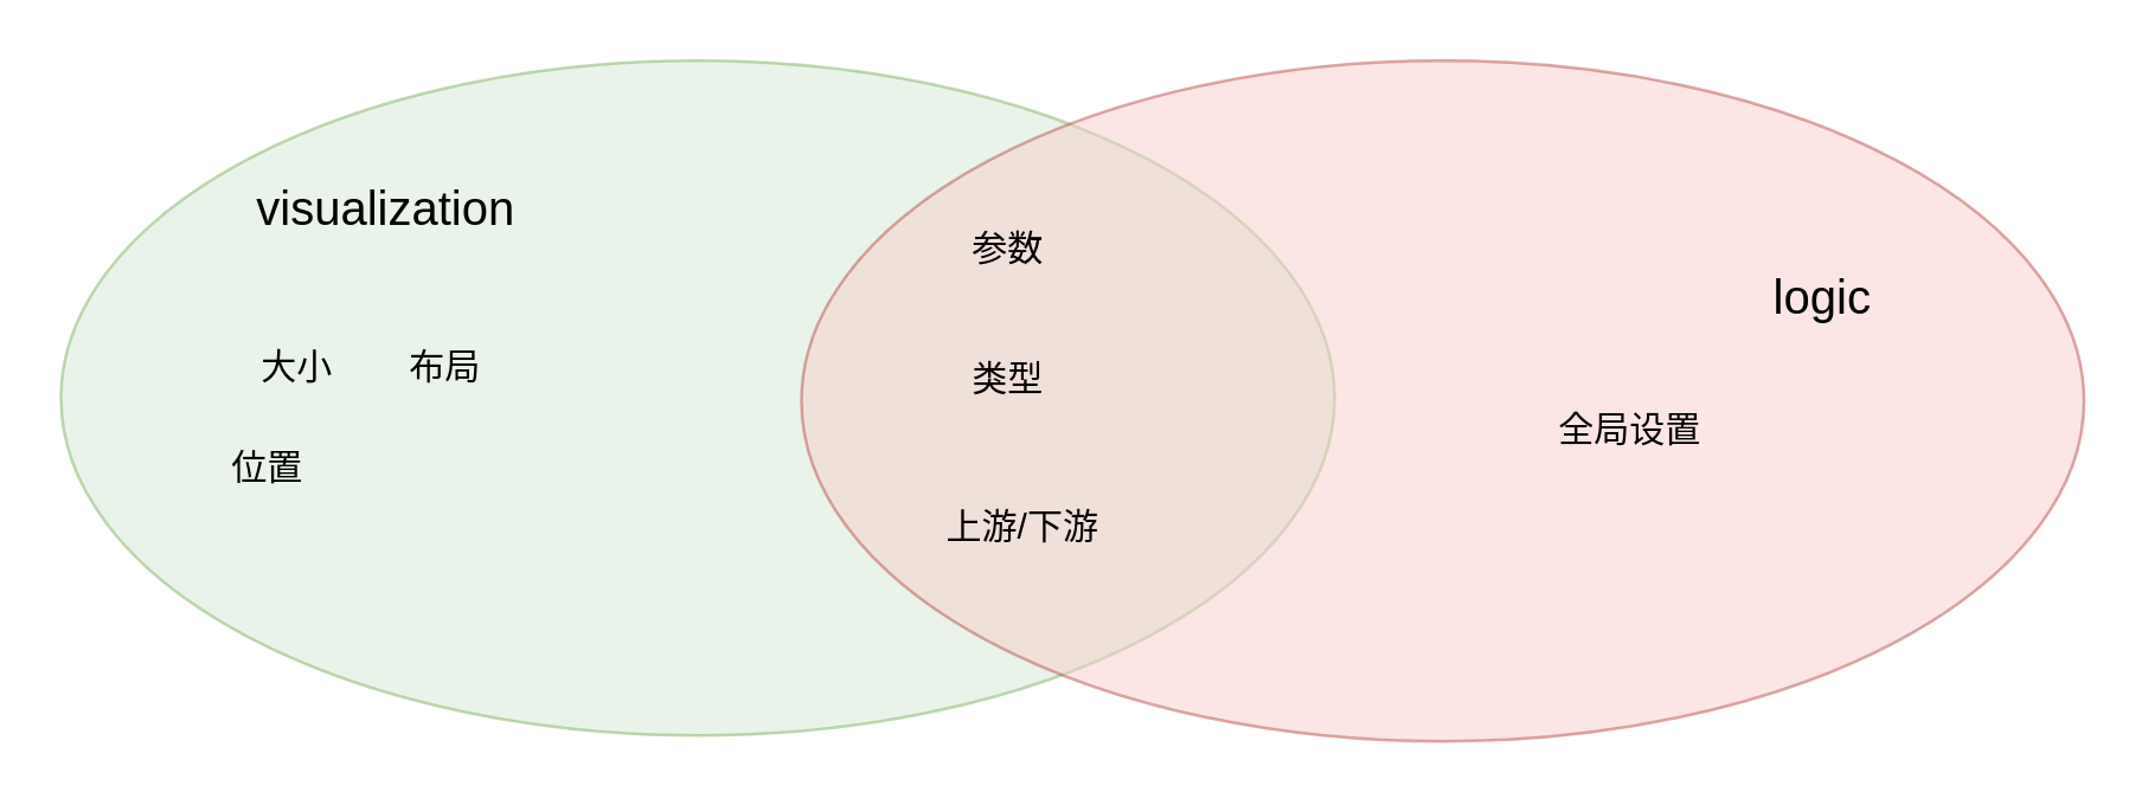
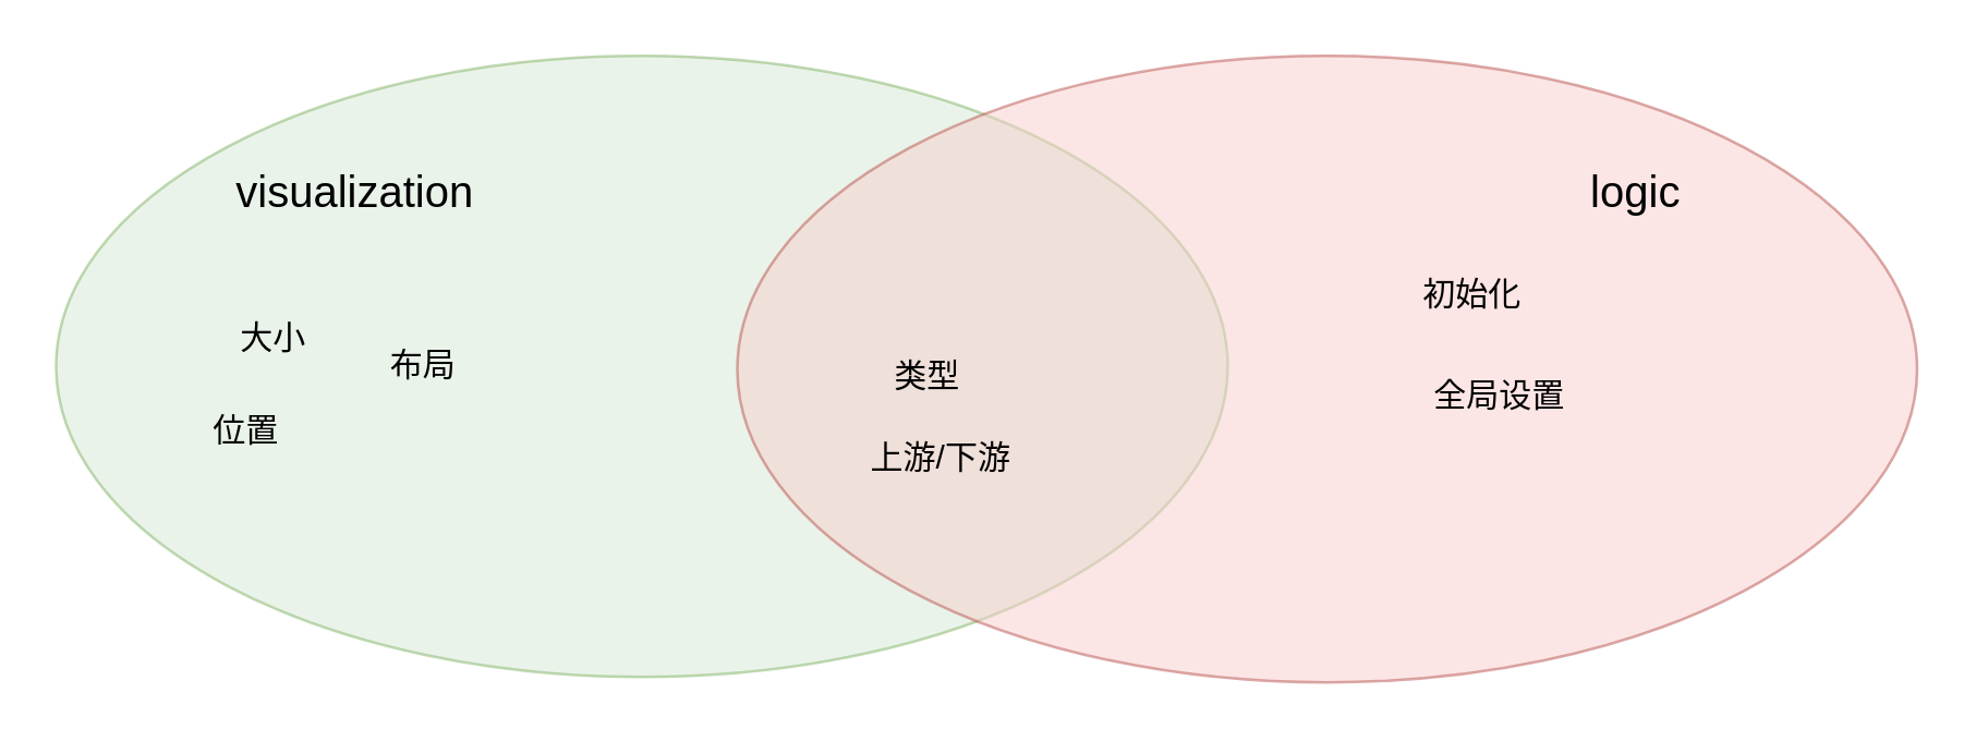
  <mxCell id="0" />
  <mxCell id="1" parent="0" />
  <mxCell id="2" value="" style="ellipse;whiteSpace=wrap;html=1;opacity=50;fillColor=#d5e8d4;strokeColor=#82b366;" parent="1" vertex="1"><mxGeometry x="20" y="20" width="430" height="228" as="geometry" /></mxCell>
  <mxCell id="3" value="" style="ellipse;whiteSpace=wrap;html=1;opacity=50;shadow=0;fillColor=#f8cecc;strokeColor=#b85450;" parent="1" vertex="1"><mxGeometry x="270" y="20" width="433" height="230" as="geometry" /></mxCell>
  <mxCell id="4" value="&lt;font style=&quot;font-size: 16px&quot;&gt;visualization&lt;/font&gt;" style="text;html=1;strokeColor=none;fillColor=none;align=center;verticalAlign=middle;whiteSpace=wrap;rounded=0;shadow=0;opacity=50;" parent="1" vertex="1"><mxGeometry x="110" y="60" width="40" height="20" as="geometry" /></mxCell>
- <mxCell id="5" value="&lt;font style=&quot;font-size: 16px&quot;&gt;logic&lt;/font&gt;" style="text;html=1;strokeColor=none;fillColor=none;align=center;verticalAlign=middle;whiteSpace=wrap;rounded=0;shadow=0;opacity=50;" parent="1" vertex="1"><mxGeometry x="595" y="90" width="40" height="20" as="geometry" /></mxCell>
- <mxCell id="6" value="参数" style="text;html=1;strokeColor=none;fillColor=none;align=center;verticalAlign=middle;whiteSpace=wrap;rounded=0;shadow=0;opacity=50;" parent="1" vertex="1"><mxGeometry x="320" y="74" width="40" height="20" as="geometry" /></mxCell>
- <mxCell id="7" value="类型" style="text;html=1;strokeColor=none;fillColor=none;align=center;verticalAlign=middle;whiteSpace=wrap;rounded=0;shadow=0;opacity=50;" parent="1" vertex="1"><mxGeometry x="320" y="118" width="40" height="20" as="geometry" /></mxCell>
+ <mxCell id="5" value="&lt;font style=&quot;font-size: 16px&quot;&gt;logic&lt;/font&gt;" style="text;html=1;strokeColor=none;fillColor=none;align=center;verticalAlign=middle;whiteSpace=wrap;rounded=0;shadow=0;opacity=50;" parent="1" vertex="1"><mxGeometry x="580" y="60" width="40" height="20" as="geometry" /></mxCell>
+ <mxCell id="7" value="类型" style="text;html=1;strokeColor=none;fillColor=none;align=center;verticalAlign=middle;whiteSpace=wrap;rounded=0;shadow=0;opacity=50;" parent="1" vertex="1"><mxGeometry x="320" y="128" width="40" height="20" as="geometry" /></mxCell>
  <mxCell id="8" value="大小" style="text;html=1;strokeColor=none;fillColor=none;align=center;verticalAlign=middle;whiteSpace=wrap;rounded=0;shadow=0;opacity=50;" parent="1" vertex="1"><mxGeometry x="80" y="114" width="40" height="20" as="geometry" /></mxCell>
  <mxCell id="9" value="位置" style="text;html=1;strokeColor=none;fillColor=none;align=center;verticalAlign=middle;whiteSpace=wrap;rounded=0;shadow=0;opacity=50;" parent="1" vertex="1"><mxGeometry x="70" y="148" width="40" height="20" as="geometry" /></mxCell>
- <mxCell id="10" value="上游/下游" style="text;html=1;strokeColor=none;fillColor=none;align=center;verticalAlign=middle;whiteSpace=wrap;rounded=0;shadow=0;opacity=50;" parent="1" vertex="1"><mxGeometry x="310" y="168" width="70" height="20" as="geometry" /></mxCell>
- <mxCell id="11" value="布局" style="text;html=1;strokeColor=none;fillColor=none;align=center;verticalAlign=middle;whiteSpace=wrap;rounded=0;shadow=0;opacity=50;" parent="1" vertex="1"><mxGeometry x="130" y="114" width="40" height="20" as="geometry" /></mxCell>
+ <mxCell id="10" value="上游/下游" style="text;html=1;strokeColor=none;fillColor=none;align=center;verticalAlign=middle;whiteSpace=wrap;rounded=0;shadow=0;opacity=50;" parent="1" vertex="1"><mxGeometry x="310" y="158" width="70" height="20" as="geometry" /></mxCell>
+ <mxCell id="11" value="布局" style="text;html=1;strokeColor=none;fillColor=none;align=center;verticalAlign=middle;whiteSpace=wrap;rounded=0;shadow=0;opacity=50;" parent="1" vertex="1"><mxGeometry x="135" y="124" width="40" height="20" as="geometry" /></mxCell>
+ <mxCell id="12" value="初始化" style="text;html=1;strokeColor=none;fillColor=none;align=center;verticalAlign=middle;whiteSpace=wrap;rounded=0;shadow=0;opacity=50;" vertex="1" parent="1"><mxGeometry x="520" y="98" width="40" height="20" as="geometry" /></mxCell>
  <mxCell id="13" value="全局设置" style="text;html=1;strokeColor=none;fillColor=none;align=center;verticalAlign=middle;whiteSpace=wrap;rounded=0;shadow=0;opacity=50;" vertex="1" parent="1"><mxGeometry x="520" y="135" width="60" height="20" as="geometry" /></mxCell>
